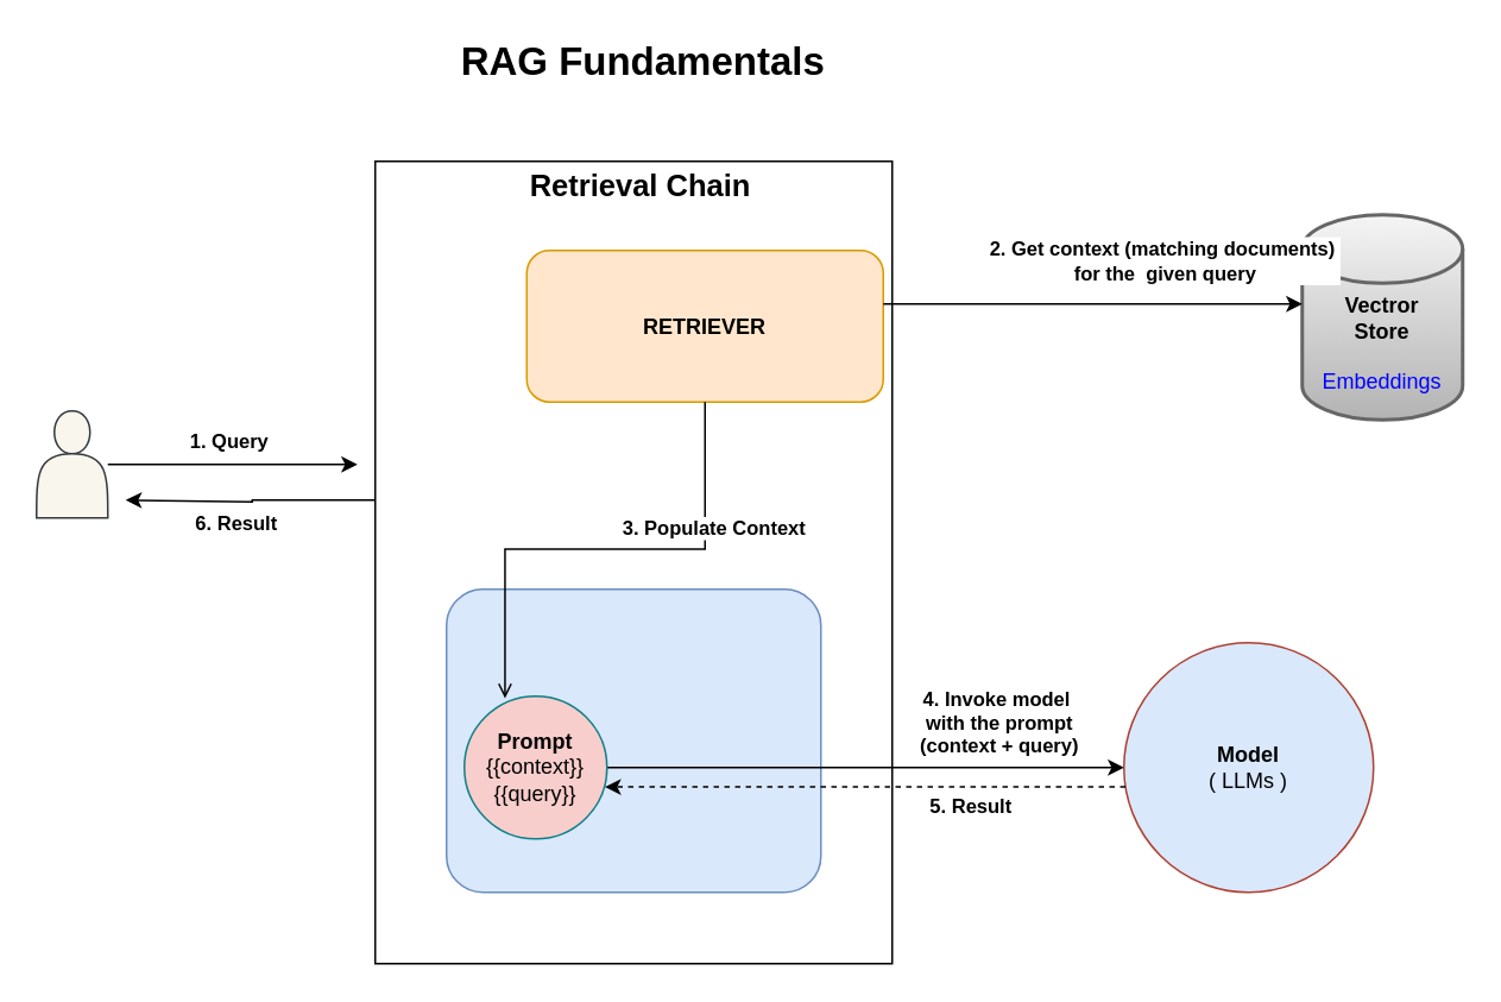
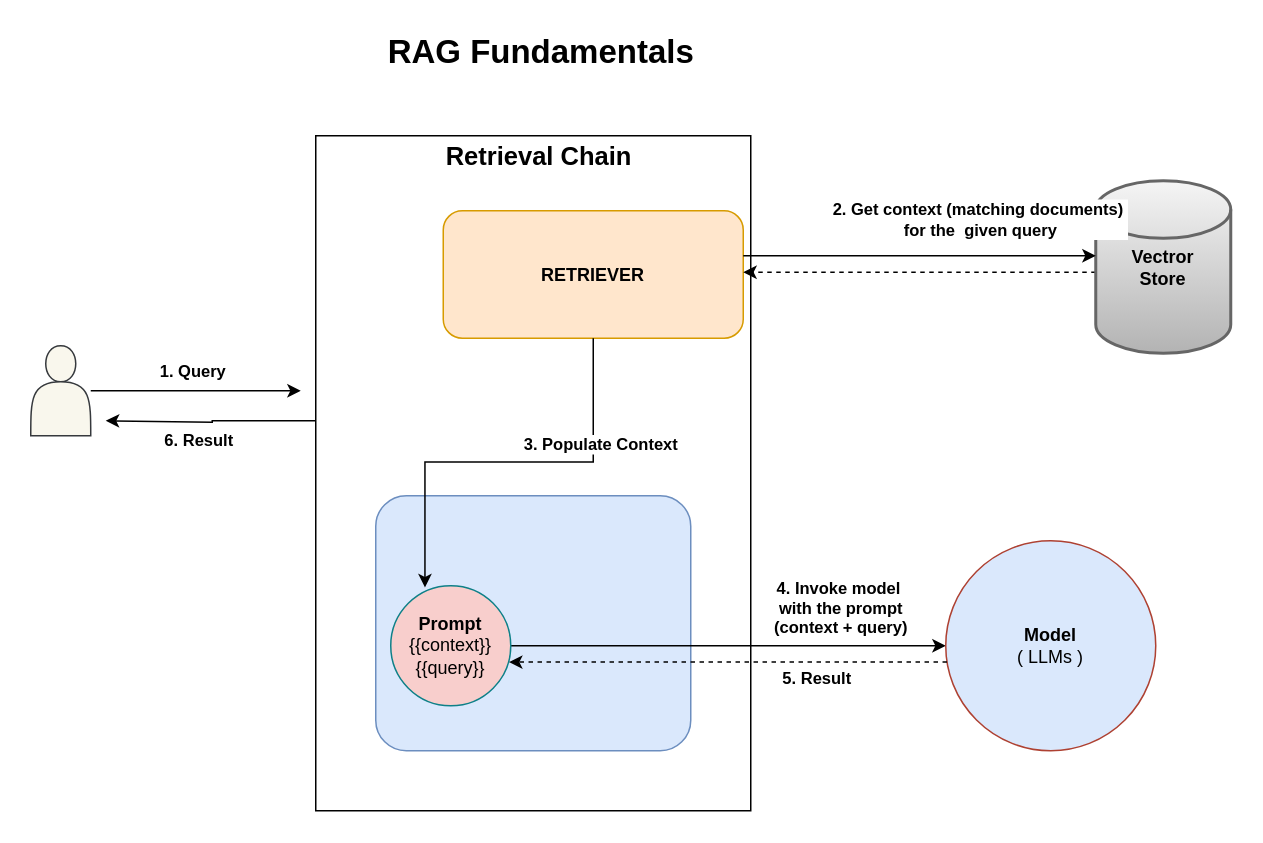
  <mxCell id="0" />
  <mxCell id="1" parent="0" />
  <mxCell id="2" style="edgeStyle=orthogonalEdgeStyle;rounded=0;orthogonalLoop=1;jettySize=auto;html=1;" edge="1" parent="1" source="4"><mxGeometry relative="1" as="geometry"><mxPoint x="70" y="280" as="targetPoint" /><Array as="points"><mxPoint x="141" y="280" /><mxPoint x="70" y="281" /></Array></mxGeometry></mxCell>
  <mxCell id="3" value="&lt;b&gt;6. Result&lt;/b&gt;" style="edgeLabel;html=1;align=center;verticalAlign=middle;resizable=0;points=[];" vertex="1" connectable="0" parent="2"><mxGeometry x="0.171" y="-1" relative="1" as="geometry"><mxPoint x="3" y="13" as="offset" /></mxGeometry></mxCell>
  <mxCell id="4" value="" style="rounded=0;whiteSpace=wrap;html=1;" vertex="1" parent="1"><mxGeometry x="210" y="90" width="290" height="450" as="geometry" /></mxCell>
  <mxCell id="5" value="&lt;b&gt;Retrieval Chain&lt;/b&gt;" style="text;html=1;align=center;verticalAlign=middle;whiteSpace=wrap;rounded=0;fontSize=17;" vertex="1" parent="1"><mxGeometry x="295" y="90" width="127.5" height="30" as="geometry" /></mxCell>
  <mxCell id="6" value="RETRIEVER" style="rounded=1;whiteSpace=wrap;html=1;fontStyle=1;fillColor=#ffe6cc;strokeColor=#d79b00;" vertex="1" parent="1"><mxGeometry x="295" y="140" width="200" height="85" as="geometry" /></mxCell>
  <mxCell id="7" style="edgeStyle=orthogonalEdgeStyle;rounded=0;orthogonalLoop=1;jettySize=auto;html=1;" edge="1" parent="1" source="9"><mxGeometry relative="1" as="geometry"><mxPoint x="200" y="260" as="targetPoint" /></mxGeometry></mxCell>
  <mxCell id="8" value="1. Query" style="edgeLabel;html=1;align=center;verticalAlign=middle;resizable=0;points=[];fontStyle=1" vertex="1" connectable="0" parent="7"><mxGeometry x="-0.146" y="1" relative="1" as="geometry"><mxPoint x="7" y="-13" as="offset" /></mxGeometry></mxCell>
  <mxCell id="9" value="" style="shape=actor;whiteSpace=wrap;html=1;fillColor=#f9f7ed;strokeColor=#36393d;" vertex="1" parent="1"><mxGeometry x="20" y="230" width="40" height="60" as="geometry" /></mxCell>
  <mxCell id="10" value="" style="rounded=1;whiteSpace=wrap;html=1;fontStyle=1;arcSize=12;fillColor=#dae8fc;strokeColor=#6c8ebf;" vertex="1" parent="1"><mxGeometry x="250" y="330" width="210" height="170" as="geometry" /></mxCell>
+ <mxCell id="11" style="edgeStyle=orthogonalEdgeStyle;rounded=0;orthogonalLoop=1;jettySize=auto;html=1;dashed=1;" edge="1" parent="1" source="12" target="6"><mxGeometry relative="1" as="geometry"><mxPoint x="460" y="180" as="targetPoint" /><Array as="points"><mxPoint x="710" y="181" /><mxPoint x="710" y="181" /></Array></mxGeometry></mxCell>
  <mxCell id="12" value="Vectror&lt;div&gt;Store&lt;/div&gt;" style="strokeWidth=2;html=1;shape=mxgraph.flowchart.database;whiteSpace=wrap;fontStyle=1;fillColor=#f5f5f5;gradientColor=#b3b3b3;strokeColor=#666666;" vertex="1" parent="1"><mxGeometry x="730" y="120" width="90" height="115" as="geometry" /></mxCell>
  <mxCell id="13" style="edgeStyle=orthogonalEdgeStyle;rounded=0;orthogonalLoop=1;jettySize=auto;html=1;" edge="1" parent="1" source="6"><mxGeometry relative="1" as="geometry"><mxPoint x="730" y="170" as="targetPoint" /><Array as="points"><mxPoint x="720" y="170" /></Array></mxGeometry></mxCell>
  <mxCell id="14" value="2. Get context (matching documents)&amp;nbsp;&lt;div&gt;for the&amp;nbsp;&amp;nbsp;&lt;span style=&quot;background-color: light-dark(#ffffff, var(--ge-dark-color, #121212)); color: light-dark(rgb(0, 0, 0), rgb(255, 255, 255));&quot;&gt;given query&lt;/span&gt;&lt;/div&gt;" style="edgeLabel;html=1;align=center;verticalAlign=middle;resizable=0;points=[];fontStyle=1" vertex="1" connectable="0" parent="13"><mxGeometry x="0.311" y="3" relative="1" as="geometry"><mxPoint x="3" y="-22" as="offset" /></mxGeometry></mxCell>
  <mxCell id="15" style="edgeStyle=orthogonalEdgeStyle;rounded=0;orthogonalLoop=1;jettySize=auto;html=1;entryX=0;entryY=0.5;entryDx=0;entryDy=0;" edge="1" parent="1" source="17" target="20"><mxGeometry relative="1" as="geometry" /></mxCell>
  <mxCell id="16" value="4. Invoke model&amp;nbsp;&lt;div&gt;with the prompt&lt;br&gt;(context + query)&lt;/div&gt;" style="edgeLabel;html=1;align=center;verticalAlign=middle;resizable=0;points=[];fontStyle=1" vertex="1" connectable="0" parent="15"><mxGeometry x="-0.604" relative="1" as="geometry"><mxPoint x="162" y="-26" as="offset" /></mxGeometry></mxCell>
  <mxCell id="17" value="&lt;b&gt;Prompt&lt;/b&gt;&lt;div&gt;{{context}}&lt;/div&gt;&lt;div&gt;{{query}}&lt;/div&gt;" style="ellipse;whiteSpace=wrap;html=1;fillColor=#f8cecc;strokeColor=#0e8088;" vertex="1" parent="1"><mxGeometry x="260" y="390" width="80" height="80" as="geometry" /></mxCell>
- <mxCell id="18" style="edgeStyle=orthogonalEdgeStyle;rounded=0;orthogonalLoop=1;jettySize=auto;html=1;entryX=0.285;entryY=0.014;entryDx=0;entryDy=0;entryPerimeter=0;endArrow=open;" edge="1" parent="1" source="6" target="17"><mxGeometry relative="1" as="geometry" /></mxCell>
+ <mxCell id="18" style="edgeStyle=orthogonalEdgeStyle;rounded=0;orthogonalLoop=1;jettySize=auto;html=1;entryX=0.285;entryY=0.014;entryDx=0;entryDy=0;entryPerimeter=0;" edge="1" parent="1" source="6" target="17"><mxGeometry relative="1" as="geometry" /></mxCell>
  <mxCell id="19" value="&lt;b&gt;3. Populate Context&lt;/b&gt;" style="edgeLabel;html=1;align=center;verticalAlign=middle;resizable=0;points=[];" vertex="1" connectable="0" parent="18"><mxGeometry x="-0.5" y="4" relative="1" as="geometry"><mxPoint as="offset" /></mxGeometry></mxCell>
  <mxCell id="20" value="&lt;b&gt;Model&lt;/b&gt;&lt;br&gt;( LLMs )" style="ellipse;whiteSpace=wrap;html=1;aspect=fixed;fillColor=#dae8fc;strokeColor=#ae4132;" vertex="1" parent="1"><mxGeometry x="630" y="360" width="140" height="140" as="geometry" /></mxCell>
  <mxCell id="21" style="edgeStyle=orthogonalEdgeStyle;rounded=0;orthogonalLoop=1;jettySize=auto;html=1;entryX=0.985;entryY=0.636;entryDx=0;entryDy=0;entryPerimeter=0;dashed=1;" edge="1" parent="1" source="20" target="17"><mxGeometry relative="1" as="geometry"><Array as="points"><mxPoint x="485" y="440" /></Array></mxGeometry></mxCell>
  <mxCell id="22" value="&lt;b&gt;5. Result&lt;/b&gt;" style="edgeLabel;html=1;align=center;verticalAlign=middle;resizable=0;points=[];" vertex="1" connectable="0" parent="21"><mxGeometry x="-0.406" relative="1" as="geometry"><mxPoint y="11" as="offset" /></mxGeometry></mxCell>
  <mxCell id="23" value="RAG Fundamentals" style="text;html=1;align=center;verticalAlign=middle;whiteSpace=wrap;rounded=0;fontStyle=1;fontSize=22;" vertex="1" parent="1"><mxGeometry x="218" y="20" width="285" height="30" as="geometry" /></mxCell>
- <mxCell id="24" value="Embeddings" style="text;html=1;align=center;verticalAlign=middle;whiteSpace=wrap;rounded=0;fontColor=#0000FF;" vertex="1" parent="1"><mxGeometry x="745" y="199" width="60" height="30" as="geometry" /></mxCell>
